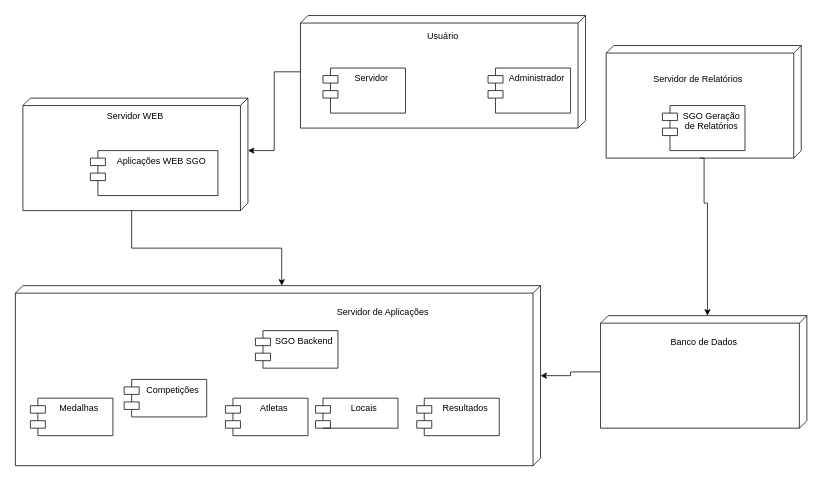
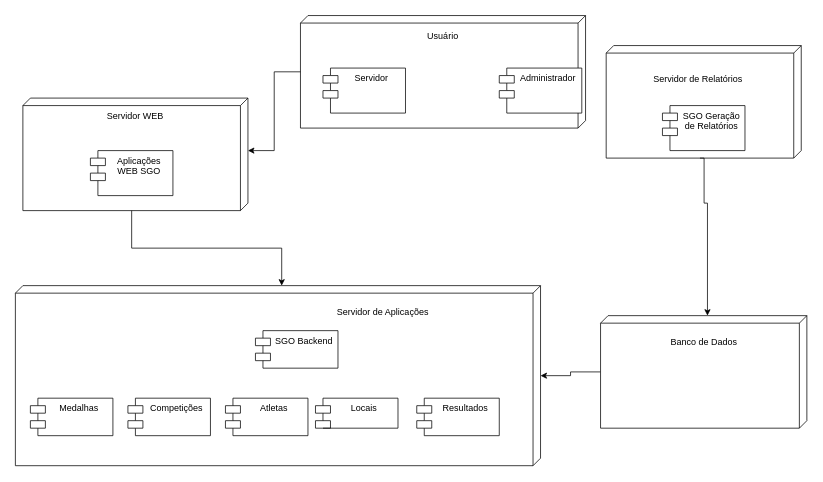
  <mxCell id="0" />
  <mxCell id="1" parent="0" />
  <mxCell id="2" value="&lt;div style=&quot;forced-color-adjust: none;&quot;&gt;&lt;br&gt;&lt;/div&gt;" style="verticalAlign=top;align=left;spacingTop=8;spacingLeft=2;spacingRight=12;shape=cube;size=10;direction=south;fontStyle=4;html=1;whiteSpace=wrap;" vertex="1" parent="1"><mxGeometry x="30" y="130" width="300" height="150" as="geometry" /></mxCell>
  <mxCell id="3" value="" style="verticalAlign=top;align=left;spacingTop=8;spacingLeft=2;spacingRight=12;shape=cube;size=10;direction=south;fontStyle=4;html=1;whiteSpace=wrap;" vertex="1" parent="1"><mxGeometry x="400" y="20" width="380" height="150" as="geometry" /></mxCell>
  <mxCell id="4" value="Usuário&lt;div&gt;&lt;br&gt;&lt;/div&gt;" style="text;html=1;align=center;verticalAlign=middle;whiteSpace=wrap;rounded=0;" vertex="1" parent="1"><mxGeometry x="460" y="40" width="260" height="30" as="geometry" /></mxCell>
  <mxCell id="5" value="Servidor" style="shape=module;align=left;spacingLeft=20;align=center;verticalAlign=top;whiteSpace=wrap;html=1;" vertex="1" parent="1"><mxGeometry x="430" y="90" width="110" height="60" as="geometry" /></mxCell>
- <mxCell id="6" value="Administrador" style="shape=module;align=left;spacingLeft=20;align=center;verticalAlign=top;whiteSpace=wrap;html=1;" vertex="1" parent="1"><mxGeometry x="650" y="90" width="110" height="60" as="geometry" /></mxCell>
- <mxCell id="7" value="Aplicações WEB SGO" style="shape=module;align=left;spacingLeft=20;align=center;verticalAlign=top;whiteSpace=wrap;html=1;" vertex="1" parent="1"><mxGeometry x="120" y="200" width="170" height="60" as="geometry" /></mxCell>
+ <mxCell id="6" value="Administrador" style="shape=module;align=left;spacingLeft=20;align=center;verticalAlign=top;whiteSpace=wrap;html=1;" vertex="1" parent="1"><mxGeometry x="665" y="90" width="110" height="60" as="geometry" /></mxCell>
+ <mxCell id="7" value="Aplicações WEB SGO" style="shape=module;align=left;spacingLeft=20;align=center;verticalAlign=top;whiteSpace=wrap;html=1;" vertex="1" parent="1"><mxGeometry x="120" y="200" width="110" height="60" as="geometry" /></mxCell>
  <mxCell id="8" value="&lt;div&gt;Servidor WEB&lt;/div&gt;" style="text;html=1;align=center;verticalAlign=middle;whiteSpace=wrap;rounded=0;" vertex="1" parent="1"><mxGeometry x="50" y="140" width="260" height="30" as="geometry" /></mxCell>
  <mxCell id="9" value="&lt;div style=&quot;forced-color-adjust: none;&quot;&gt;&lt;br&gt;&lt;/div&gt;" style="verticalAlign=top;align=left;spacingTop=8;spacingLeft=2;spacingRight=12;shape=cube;size=10;direction=south;fontStyle=4;html=1;whiteSpace=wrap;" vertex="1" parent="1"><mxGeometry x="807.5" y="60" width="260" height="150" as="geometry" /></mxCell>
  <mxCell id="10" value="&lt;div&gt;Servidor de Relatórios&lt;/div&gt;" style="text;html=1;align=center;verticalAlign=middle;whiteSpace=wrap;rounded=0;" vertex="1" parent="1"><mxGeometry x="800" y="90" width="260" height="30" as="geometry" /></mxCell>
  <mxCell id="11" value="SGO Geração de Relatórios" style="shape=module;align=left;spacingLeft=20;align=center;verticalAlign=top;whiteSpace=wrap;html=1;" vertex="1" parent="1"><mxGeometry x="882.5" y="140" width="110" height="60" as="geometry" /></mxCell>
  <mxCell id="12" value="&lt;div style=&quot;forced-color-adjust: none;&quot;&gt;&lt;br&gt;&lt;/div&gt;" style="verticalAlign=top;align=left;spacingTop=8;spacingLeft=2;spacingRight=12;shape=cube;size=10;direction=south;fontStyle=4;html=1;whiteSpace=wrap;" vertex="1" parent="1"><mxGeometry x="20" y="380" width="700" height="240" as="geometry" /></mxCell>
  <mxCell id="13" value="&lt;div&gt;Servidor de Aplicações&lt;/div&gt;" style="text;html=1;align=center;verticalAlign=middle;whiteSpace=wrap;rounded=0;" vertex="1" parent="1"><mxGeometry x="380" y="400" width="260" height="30" as="geometry" /></mxCell>
  <mxCell id="14" value="SGO Backend" style="shape=module;align=left;spacingLeft=20;align=center;verticalAlign=top;whiteSpace=wrap;html=1;" vertex="1" parent="1"><mxGeometry x="340" y="440" width="110" height="50" as="geometry" /></mxCell>
- <mxCell id="15" value="Competições" style="shape=module;align=left;spacingLeft=20;align=center;verticalAlign=top;whiteSpace=wrap;html=1;" vertex="1" parent="1"><mxGeometry x="165" y="505" width="110" height="50" as="geometry" /></mxCell>
+ <mxCell id="15" value="Competições" style="shape=module;align=left;spacingLeft=20;align=center;verticalAlign=top;whiteSpace=wrap;html=1;" vertex="1" parent="1"><mxGeometry x="170" y="530" width="110" height="50" as="geometry" /></mxCell>
  <mxCell id="16" value="Atletas" style="shape=module;align=left;spacingLeft=20;align=center;verticalAlign=top;whiteSpace=wrap;html=1;" vertex="1" parent="1"><mxGeometry x="300" y="530" width="110" height="50" as="geometry" /></mxCell>
  <mxCell id="17" value="Locais" style="shape=module;align=left;spacingLeft=20;align=center;verticalAlign=top;whiteSpace=wrap;html=1;" vertex="1" parent="1"><mxGeometry x="420" y="530" width="110" height="40" as="geometry" /></mxCell>
  <mxCell id="18" value="Resultados" style="shape=module;align=left;spacingLeft=20;align=center;verticalAlign=top;whiteSpace=wrap;html=1;" vertex="1" parent="1"><mxGeometry x="555" y="530" width="110" height="50" as="geometry" /></mxCell>
  <mxCell id="19" value="Medalhas" style="shape=module;align=left;spacingLeft=20;align=center;verticalAlign=top;whiteSpace=wrap;html=1;" vertex="1" parent="1"><mxGeometry x="40" y="530" width="110" height="50" as="geometry" /></mxCell>
  <mxCell id="20" value="" style="edgeStyle=orthogonalEdgeStyle;rounded=0;orthogonalLoop=1;jettySize=auto;html=1;" edge="1" parent="1" source="21" target="12"><mxGeometry relative="1" as="geometry" /></mxCell>
  <mxCell id="21" value="&lt;div style=&quot;forced-color-adjust: none;&quot;&gt;&lt;br&gt;&lt;/div&gt;" style="verticalAlign=top;align=left;spacingTop=8;spacingLeft=2;spacingRight=12;shape=cube;size=10;direction=south;fontStyle=4;html=1;whiteSpace=wrap;" vertex="1" parent="1"><mxGeometry x="800" y="420" width="275" height="150" as="geometry" /></mxCell>
  <mxCell id="22" value="&lt;div&gt;Banco de Dados&lt;/div&gt;" style="text;html=1;align=center;verticalAlign=middle;whiteSpace=wrap;rounded=0;" vertex="1" parent="1"><mxGeometry x="807.5" y="440" width="260" height="30" as="geometry" /></mxCell>
  <mxCell id="23" style="edgeStyle=orthogonalEdgeStyle;rounded=0;orthogonalLoop=1;jettySize=auto;html=1;entryX=0;entryY=0;entryDx=0;entryDy=345;entryPerimeter=0;exitX=0;exitY=0;exitDx=150;exitDy=155;exitPerimeter=0;" edge="1" parent="1" source="2" target="12"><mxGeometry relative="1" as="geometry" /></mxCell>
  <mxCell id="24" style="edgeStyle=orthogonalEdgeStyle;rounded=0;orthogonalLoop=1;jettySize=auto;html=1;entryX=0;entryY=0;entryDx=70;entryDy=0;entryPerimeter=0;" edge="1" parent="1" source="3" target="2"><mxGeometry relative="1" as="geometry" /></mxCell>
  <mxCell id="25" style="edgeStyle=orthogonalEdgeStyle;rounded=0;orthogonalLoop=1;jettySize=auto;html=1;entryX=0;entryY=0;entryDx=0;entryDy=132.5;entryPerimeter=0;exitX=0;exitY=0;exitDx=150;exitDy=135;exitPerimeter=0;" edge="1" parent="1" source="9" target="21"><mxGeometry relative="1" as="geometry"><mxPoint x="640" y="270" as="sourcePoint" /><Array as="points"><mxPoint x="938" y="210" /><mxPoint x="938" y="270" /><mxPoint x="943" y="270" /></Array></mxGeometry></mxCell>
